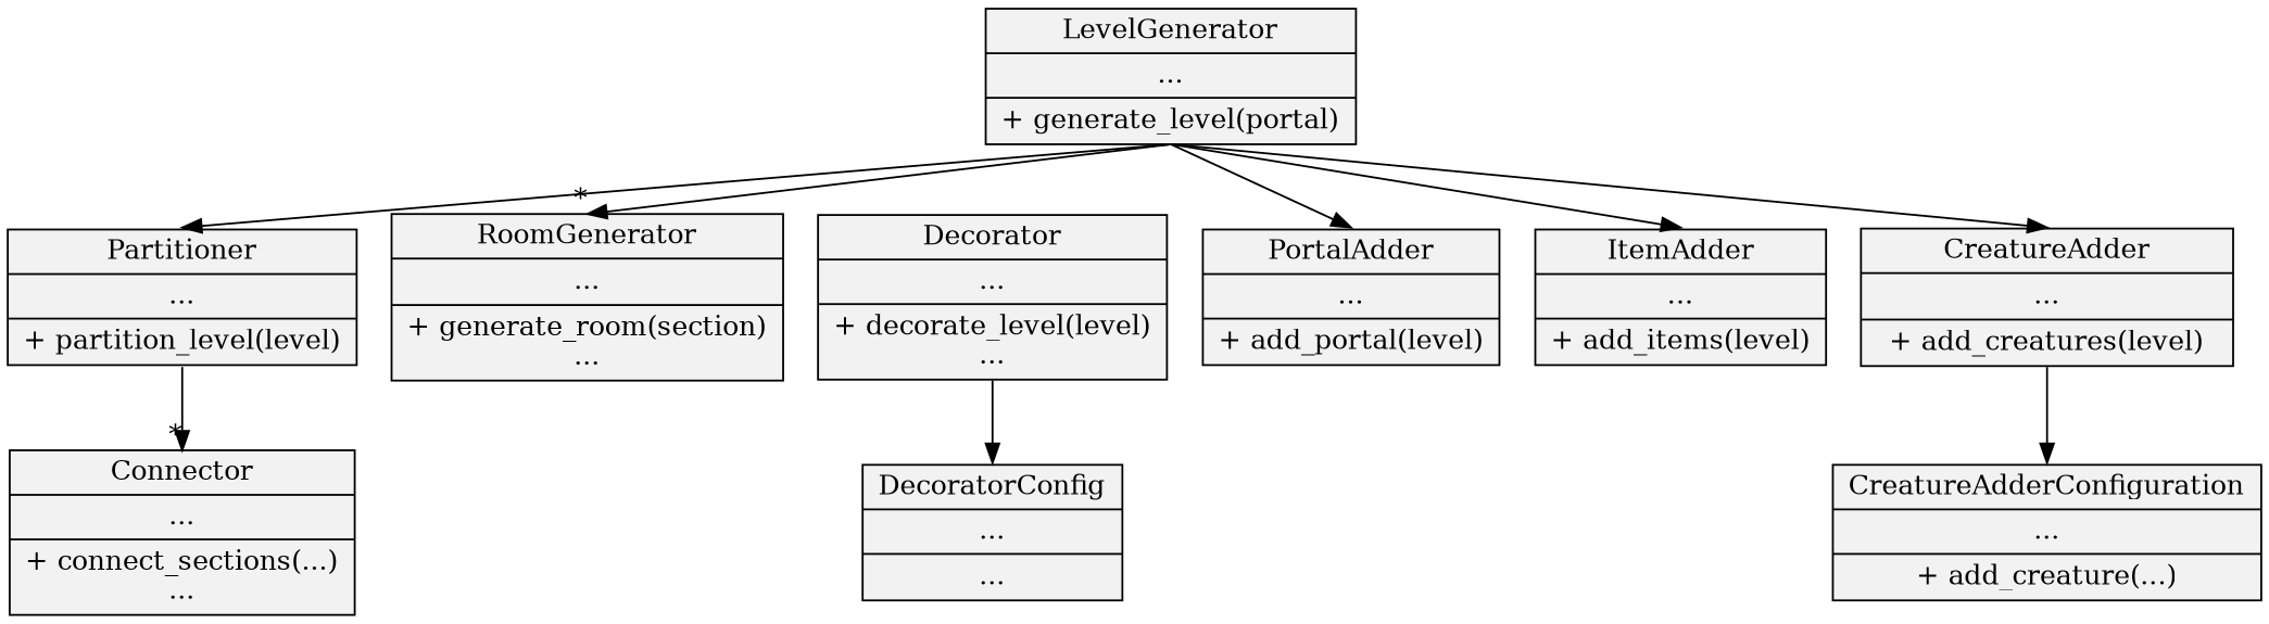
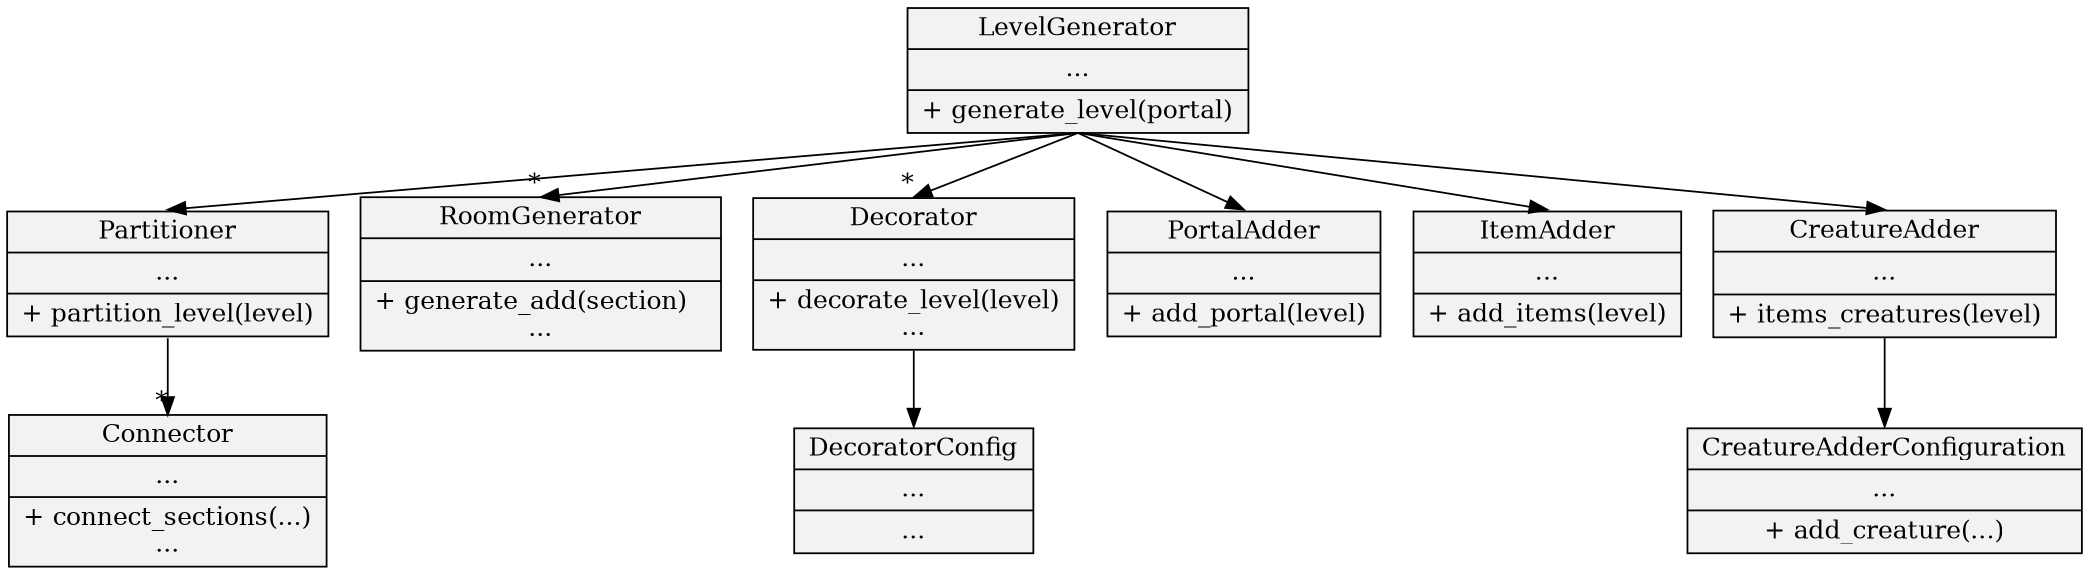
  digraph {
    splines=false
    node [fillcolor=gray95 shape=record style=filled]
    edge [arrowtail=empty dir=forward headport=n tailport=s]
    n1 [label="{LevelGenerator|...|+ generate_level(portal)}"]
    n2 [label="{Partitioner|...| + partition_level(level)}"]
-   n3 [label="{RoomGenerator|...|+ generate_room(section)\l...}"]
+   n3 [label="{RoomGenerator|...|+ generate_add(section)\l...}"]
    n4 [label="{Decorator|...|+ decorate_level(level)\l...}"]
    n5 [label="{PortalAdder|...|+ add_portal(level)}"]
    n6 [label="{ItemAdder|...| + add_items(level)}"]
-   n7 [label="{CreatureAdder|...| + add_creatures(level)}"]
+   n7 [label="{CreatureAdder|...| + items_creatures(level)}"]
    n8 [label="{Connector|...|+ connect_sections(...)\l...}"]
    n9 [label="{DecoratorConfig|...|...}"]
    n10 [label="{CreatureAdderConfiguration|...|+ add_creature(...)}"]
    n1 -> n2
    n1 -> n3 [headlabel="*"]
+   n1 -> n4 [headlabel="*"]
    n1 -> n5
    n1 -> n6
    n1 -> n7
    n2 -> n8 [headlabel="*"]
    n4 -> n9
    n7 -> n10
  }
